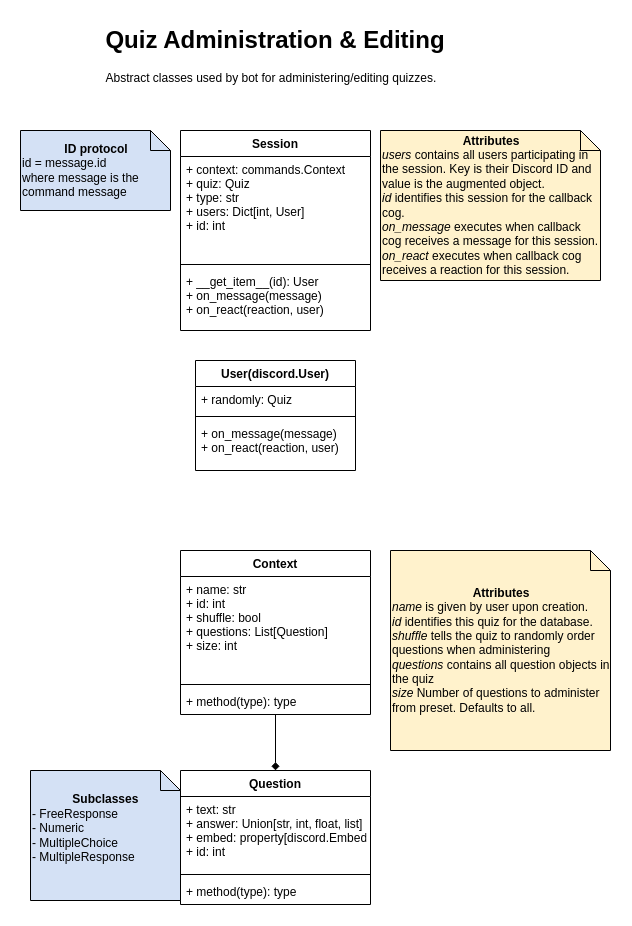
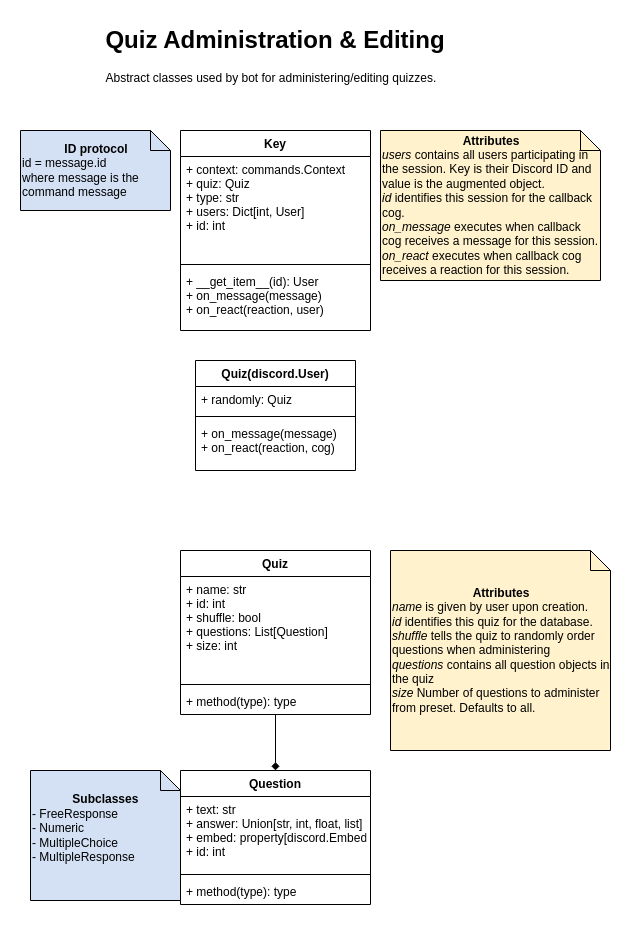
  <mxCell id="0" />
  <mxCell id="1" parent="0" />
- <mxCell id="2" value="Context" style="swimlane;fontStyle=1;align=center;verticalAlign=top;childLayout=stackLayout;horizontal=1;startSize=26;horizontalStack=0;resizeParent=1;resizeParentMax=0;resizeLast=0;collapsible=1;marginBottom=0;" parent="1" vertex="1"><mxGeometry x="180" y="550" width="190" height="164" as="geometry" /></mxCell>
+ <mxCell id="2" value="Quiz" style="swimlane;fontStyle=1;align=center;verticalAlign=top;childLayout=stackLayout;horizontal=1;startSize=26;horizontalStack=0;resizeParent=1;resizeParentMax=0;resizeLast=0;collapsible=1;marginBottom=0;" parent="1" vertex="1"><mxGeometry x="180" y="550" width="190" height="164" as="geometry" /></mxCell>
  <mxCell id="3" value="+ name: str&#10;+ id: int&#10;+ shuffle: bool&#10;+ questions: List[Question]&#10;+ size: int" style="text;strokeColor=none;fillColor=none;align=left;verticalAlign=top;spacingLeft=4;spacingRight=4;overflow=hidden;rotatable=0;points=[[0,0.5],[1,0.5]];portConstraint=eastwest;" parent="2" vertex="1"><mxGeometry y="26" width="190" height="104" as="geometry" /></mxCell>
  <mxCell id="4" value="" style="line;strokeWidth=1;fillColor=none;align=left;verticalAlign=middle;spacingTop=-1;spacingLeft=3;spacingRight=3;rotatable=0;labelPosition=right;points=[];portConstraint=eastwest;" parent="2" vertex="1"><mxGeometry y="130" width="190" height="8" as="geometry" /></mxCell>
  <mxCell id="5" value="+ method(type): type" style="text;strokeColor=none;fillColor=none;align=left;verticalAlign=top;spacingLeft=4;spacingRight=4;overflow=hidden;rotatable=0;points=[[0,0.5],[1,0.5]];portConstraint=eastwest;" parent="2" vertex="1"><mxGeometry y="138" width="190" height="26" as="geometry" /></mxCell>
  <mxCell id="6" value="&lt;h1&gt;Quiz Administration &amp;amp; Editing&lt;/h1&gt;&lt;p style=&quot;text-align: left&quot;&gt;Abstract classes used by bot for administering/editing quizzes.&lt;/p&gt;" style="text;html=1;strokeColor=none;fillColor=none;spacing=5;spacingTop=-20;whiteSpace=wrap;overflow=hidden;rounded=0;align=center;" parent="1" vertex="1"><mxGeometry x="90" y="20" width="370" height="70" as="geometry" /></mxCell>
- <mxCell id="7" value="Session" style="swimlane;fontStyle=1;align=center;verticalAlign=top;childLayout=stackLayout;horizontal=1;startSize=26;horizontalStack=0;resizeParent=1;resizeParentMax=0;resizeLast=0;collapsible=1;marginBottom=0;" parent="1" vertex="1"><mxGeometry x="180" y="130" width="190" height="200" as="geometry" /></mxCell>
+ <mxCell id="7" value="Key" style="swimlane;fontStyle=1;align=center;verticalAlign=top;childLayout=stackLayout;horizontal=1;startSize=26;horizontalStack=0;resizeParent=1;resizeParentMax=0;resizeLast=0;collapsible=1;marginBottom=0;" parent="1" vertex="1"><mxGeometry x="180" y="130" width="190" height="200" as="geometry" /></mxCell>
  <mxCell id="8" value="+ context: commands.Context&#10;+ quiz: Quiz&#10;+ type: str&#10;+ users: Dict[int, User]&#10;+ id: int&#10;" style="text;strokeColor=none;fillColor=none;align=left;verticalAlign=top;spacingLeft=4;spacingRight=4;overflow=hidden;rotatable=0;points=[[0,0.5],[1,0.5]];portConstraint=eastwest;" parent="7" vertex="1"><mxGeometry y="26" width="190" height="104" as="geometry" /></mxCell>
  <mxCell id="9" value="" style="line;strokeWidth=1;fillColor=none;align=left;verticalAlign=middle;spacingTop=-1;spacingLeft=3;spacingRight=3;rotatable=0;labelPosition=right;points=[];portConstraint=eastwest;" parent="7" vertex="1"><mxGeometry y="130" width="190" height="8" as="geometry" /></mxCell>
  <mxCell id="10" value="+ __get_item__(id): User&#10;+ on_message(message)&#10;+ on_react(reaction, user)" style="text;strokeColor=none;fillColor=none;align=left;verticalAlign=top;spacingLeft=4;spacingRight=4;overflow=hidden;rotatable=0;points=[[0,0.5],[1,0.5]];portConstraint=eastwest;" parent="7" vertex="1"><mxGeometry y="138" width="190" height="62" as="geometry" /></mxCell>
- <mxCell id="11" value="User(discord.User)" style="swimlane;fontStyle=1;align=center;verticalAlign=top;childLayout=stackLayout;horizontal=1;startSize=26;horizontalStack=0;resizeParent=1;resizeParentMax=0;resizeLast=0;collapsible=1;marginBottom=0;" parent="1" vertex="1"><mxGeometry x="195" y="360" width="160" height="110" as="geometry" /></mxCell>
+ <mxCell id="11" value="Quiz(discord.User)" style="swimlane;fontStyle=1;align=center;verticalAlign=top;childLayout=stackLayout;horizontal=1;startSize=26;horizontalStack=0;resizeParent=1;resizeParentMax=0;resizeLast=0;collapsible=1;marginBottom=0;" parent="1" vertex="1"><mxGeometry x="195" y="360" width="160" height="110" as="geometry" /></mxCell>
  <mxCell id="12" value="+ randomly: Quiz" style="text;strokeColor=none;fillColor=none;align=left;verticalAlign=top;spacingLeft=4;spacingRight=4;overflow=hidden;rotatable=0;points=[[0,0.5],[1,0.5]];portConstraint=eastwest;" parent="11" vertex="1"><mxGeometry y="26" width="160" height="26" as="geometry" /></mxCell>
  <mxCell id="13" value="" style="line;strokeWidth=1;fillColor=none;align=left;verticalAlign=middle;spacingTop=-1;spacingLeft=3;spacingRight=3;rotatable=0;labelPosition=right;points=[];portConstraint=eastwest;" parent="11" vertex="1"><mxGeometry y="52" width="160" height="8" as="geometry" /></mxCell>
- <mxCell id="14" value="+ on_message(message)&#10;+ on_react(reaction, user)" style="text;strokeColor=none;fillColor=none;align=left;verticalAlign=top;spacingLeft=4;spacingRight=4;overflow=hidden;rotatable=0;points=[[0,0.5],[1,0.5]];portConstraint=eastwest;" parent="11" vertex="1"><mxGeometry y="60" width="160" height="50" as="geometry" /></mxCell>
+ <mxCell id="14" value="+ on_message(message)&#10;+ on_react(reaction, cog)" style="text;strokeColor=none;fillColor=none;align=left;verticalAlign=top;spacingLeft=4;spacingRight=4;overflow=hidden;rotatable=0;points=[[0,0.5],[1,0.5]];portConstraint=eastwest;" parent="11" vertex="1"><mxGeometry y="60" width="160" height="50" as="geometry" /></mxCell>
  <mxCell id="15" value="" style="endArrow=diamond;html=1;" parent="1" source="2" target="17" edge="1"><mxGeometry width="50" height="50" relative="1" as="geometry"><mxPoint x="250" y="670" as="sourcePoint" /><mxPoint x="300" y="620" as="targetPoint" /></mxGeometry></mxCell>
  <mxCell id="16" value="&lt;div style=&quot;text-align: center&quot;&gt;&lt;b&gt;ID protocol&lt;/b&gt;&lt;/div&gt;&lt;div&gt;&lt;span&gt;id = message.id&lt;/span&gt;&lt;br&gt;&lt;/div&gt;where message is the command message" style="shape=note;size=20;whiteSpace=wrap;html=1;align=left;fillColor=#D4E1F5;" parent="1" vertex="1"><mxGeometry x="20" y="130" width="150" height="80" as="geometry" /></mxCell>
  <mxCell id="17" value="Question" style="swimlane;fontStyle=1;align=center;verticalAlign=top;childLayout=stackLayout;horizontal=1;startSize=26;horizontalStack=0;resizeParent=1;resizeParentMax=0;resizeLast=0;collapsible=1;marginBottom=0;" parent="1" vertex="1"><mxGeometry x="180" y="770" width="190" height="134" as="geometry" /></mxCell>
  <mxCell id="18" value="+ text: str&#10;+ answer: Union[str, int, float, list]&#10;+ embed: property[discord.Embed]&#10;+ id: int" style="text;strokeColor=none;fillColor=none;align=left;verticalAlign=top;spacingLeft=4;spacingRight=4;overflow=hidden;rotatable=0;points=[[0,0.5],[1,0.5]];portConstraint=eastwest;" parent="17" vertex="1"><mxGeometry y="26" width="190" height="74" as="geometry" /></mxCell>
  <mxCell id="19" value="" style="line;strokeWidth=1;fillColor=none;align=left;verticalAlign=middle;spacingTop=-1;spacingLeft=3;spacingRight=3;rotatable=0;labelPosition=right;points=[];portConstraint=eastwest;" parent="17" vertex="1"><mxGeometry y="100" width="190" height="8" as="geometry" /></mxCell>
  <mxCell id="20" value="+ method(type): type" style="text;strokeColor=none;fillColor=none;align=left;verticalAlign=top;spacingLeft=4;spacingRight=4;overflow=hidden;rotatable=0;points=[[0,0.5],[1,0.5]];portConstraint=eastwest;" parent="17" vertex="1"><mxGeometry y="108" width="190" height="26" as="geometry" /></mxCell>
  <mxCell id="21" value="&lt;div style=&quot;text-align: center&quot;&gt;&lt;b&gt;Attributes&lt;/b&gt;&lt;/div&gt;&lt;i&gt;users&lt;/i&gt;&amp;nbsp;contains all users participating in the session. Key is their Discord ID and value is the augmented object.&lt;br&gt;&lt;i&gt;id&lt;/i&gt;&amp;nbsp;identifies this session for the callback cog.&lt;br&gt;&lt;i&gt;on_message&lt;/i&gt; executes when callback cog receives a message for this session.&lt;br&gt;&lt;i&gt;on_react&lt;/i&gt; executes when callback cog receives a reaction for this session." style="shape=note;size=20;whiteSpace=wrap;html=1;align=left;fillColor=#FFF2CC;" parent="1" vertex="1"><mxGeometry x="380" y="130" width="220" height="150" as="geometry" /></mxCell>
  <mxCell id="22" value="&lt;div style=&quot;text-align: center&quot;&gt;&lt;b&gt;Attributes&lt;/b&gt;&lt;/div&gt;&lt;i&gt;name&lt;/i&gt;&amp;nbsp;is given by user upon creation.&lt;br&gt;&lt;i&gt;id&lt;/i&gt;&amp;nbsp;identifies this quiz for the database.&lt;br&gt;&lt;i&gt;shuffle&lt;/i&gt;&amp;nbsp;tells the quiz to randomly order questions when administering&lt;br&gt;&lt;i&gt;questions&lt;/i&gt;&amp;nbsp;contains all question objects in the quiz&lt;br&gt;&lt;i&gt;size &lt;/i&gt;Number of questions to administer from preset. Defaults to all." style="shape=note;size=20;whiteSpace=wrap;html=1;align=left;fillColor=#FFF2CC;" parent="1" vertex="1"><mxGeometry x="390" y="550" width="220" height="200" as="geometry" /></mxCell>
  <mxCell id="23" value="&lt;div style=&quot;text-align: center&quot;&gt;&lt;span&gt;&lt;b&gt;Subclasses&lt;/b&gt;&lt;/span&gt;&lt;/div&gt;- FreeResponse&lt;br&gt;- Numeric&lt;br&gt;- MultipleChoice&lt;br&gt;- MultipleResponse&lt;br&gt;&amp;nbsp; &amp;nbsp; &amp;nbsp; &amp;nbsp; &amp;nbsp; &amp;nbsp; &amp;nbsp; &amp;nbsp; &amp;nbsp; &amp;nbsp; &amp;nbsp; &amp;nbsp; &amp;nbsp; &amp;nbsp; &amp;nbsp; &amp;nbsp; &amp;nbsp; &amp;nbsp; &amp;nbsp; &amp;nbsp; &amp;nbsp; &amp;nbsp;&amp;nbsp;" style="shape=note;size=20;whiteSpace=wrap;html=1;align=left;fillColor=#D4E1F5;" vertex="1" parent="1"><mxGeometry x="30" y="770" width="150" height="130" as="geometry" /></mxCell>
